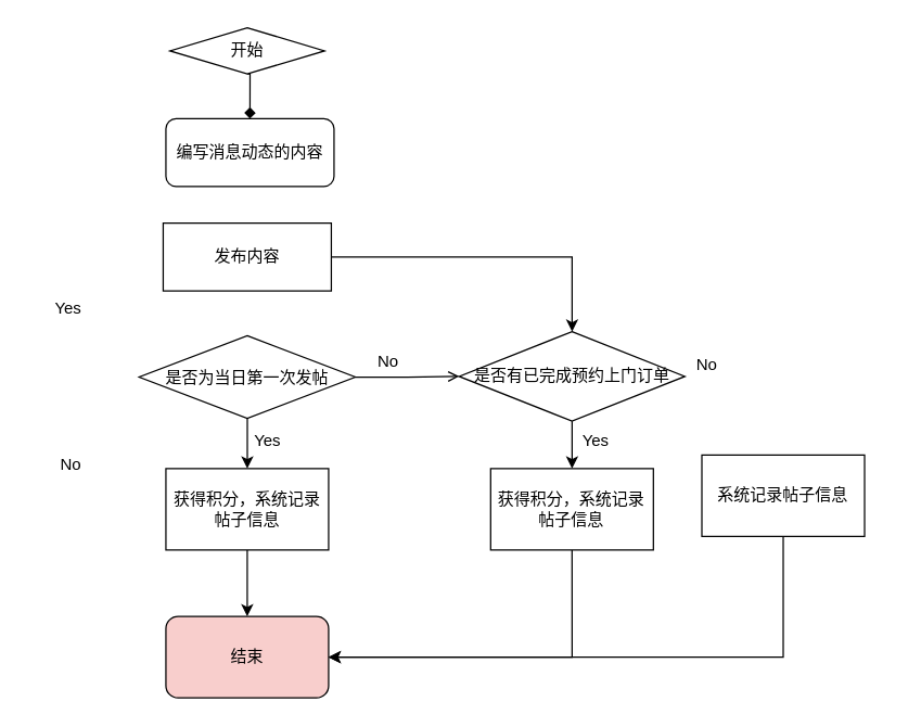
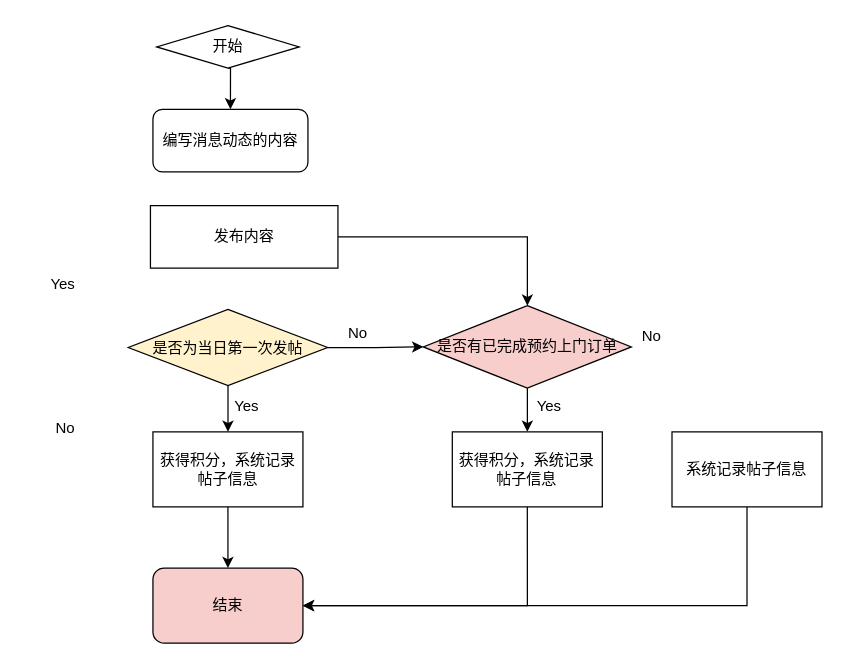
  <mxCell id="0" />
  <mxCell id="1" parent="0" />
- <mxCell id="2" style="edgeStyle=orthogonalEdgeStyle;rounded=0;orthogonalLoop=1;jettySize=auto;html=1;exitX=0.5;exitY=1;exitDx=0;exitDy=0;entryX=0.5;entryY=0;entryDx=0;entryDy=0;endArrow=diamond;" edge="1" parent="1" source="3" target="4"><mxGeometry relative="1" as="geometry" /></mxCell>
+ <mxCell id="2" style="edgeStyle=orthogonalEdgeStyle;rounded=0;orthogonalLoop=1;jettySize=auto;html=1;exitX=0.5;exitY=1;exitDx=0;exitDy=0;entryX=0.5;entryY=0;entryDx=0;entryDy=0;" edge="1" parent="1" source="3" target="4"><mxGeometry relative="1" as="geometry" /></mxCell>
  <mxCell id="3" value="开始" style="rhombus;whiteSpace=wrap;html=1;" vertex="1" parent="1"><mxGeometry x="124.75" y="20" width="114" height="34" as="geometry" /></mxCell>
  <mxCell id="4" value="编写消息动态的内容" style="whiteSpace=wrap;html=1;rounded=1;" vertex="1" parent="1"><mxGeometry x="121.75" y="87" width="124" height="50" as="geometry" /></mxCell>
  <mxCell id="5" value="" style="edgeStyle=orthogonalEdgeStyle;rounded=0;orthogonalLoop=1;jettySize=auto;html=1;" edge="1" parent="1" source="6" target="14"><mxGeometry relative="1" as="geometry" /></mxCell>
- <mxCell id="6" value="发布内容" style="rounded=0;whiteSpace=wrap;html=1;" vertex="1" parent="1"><mxGeometry x="119.75" y="164" width="124" height="50" as="geometry" /></mxCell>
+ <mxCell id="6" value="发布内容" style="rounded=0;whiteSpace=wrap;html=1;" vertex="1" parent="1"><mxGeometry x="119.75" y="164" width="150" height="50" as="geometry" /></mxCell>
  <mxCell id="7" value="" style="edgeStyle=orthogonalEdgeStyle;rounded=0;orthogonalLoop=1;jettySize=auto;html=1;" edge="1" parent="1" source="9" target="11"><mxGeometry relative="1" as="geometry" /></mxCell>
- <mxCell id="8" value="" style="edgeStyle=orthogonalEdgeStyle;rounded=0;orthogonalLoop=1;jettySize=auto;html=1;endArrow=open;" edge="1" parent="1" source="9" target="14"><mxGeometry relative="1" as="geometry" /></mxCell>
- <mxCell id="9" value="是否为当日第一次发帖" style="rhombus;whiteSpace=wrap;html=1;rounded=0;" vertex="1" parent="1"><mxGeometry x="102" y="247" width="159.5" height="61" as="geometry" /></mxCell>
+ <mxCell id="8" value="" style="edgeStyle=orthogonalEdgeStyle;rounded=0;orthogonalLoop=1;jettySize=auto;html=1;" edge="1" parent="1" source="9" target="14"><mxGeometry relative="1" as="geometry" /></mxCell>
+ <mxCell id="9" value="是否为当日第一次发帖" style="rhombus;whiteSpace=wrap;html=1;rounded=0;fillColor=#fff2cc;" vertex="1" parent="1"><mxGeometry x="102" y="247" width="159.5" height="61" as="geometry" /></mxCell>
  <mxCell id="10" style="edgeStyle=orthogonalEdgeStyle;rounded=0;orthogonalLoop=1;jettySize=auto;html=1;exitX=0.5;exitY=1;exitDx=0;exitDy=0;entryX=0.5;entryY=0;entryDx=0;entryDy=0;" edge="1" parent="1" source="11" target="12"><mxGeometry relative="1" as="geometry" /></mxCell>
  <mxCell id="11" value="获得积分，系统记录帖子信息" style="whiteSpace=wrap;html=1;rounded=0;" vertex="1" parent="1"><mxGeometry x="121.75" y="345" width="120" height="60" as="geometry" /></mxCell>
  <mxCell id="12" value="结束" style="rounded=1;whiteSpace=wrap;html=1;fillColor=#f8cecc;" vertex="1" parent="1"><mxGeometry x="121.75" y="454" width="120" height="60" as="geometry" /></mxCell>
  <mxCell id="13" value="" style="edgeStyle=orthogonalEdgeStyle;rounded=0;orthogonalLoop=1;jettySize=auto;html=1;" edge="1" parent="1" source="14" target="16"><mxGeometry relative="1" as="geometry" /></mxCell>
- <mxCell id="14" value="是否有已完成预约上门订单" style="rhombus;whiteSpace=wrap;html=1;rounded=0;" vertex="1" parent="1"><mxGeometry x="338" y="244" width="166.5" height="66" as="geometry" /></mxCell>
+ <mxCell id="14" value="是否有已完成预约上门订单" style="rhombus;whiteSpace=wrap;html=1;rounded=0;fillColor=#f8cecc;" vertex="1" parent="1"><mxGeometry x="338" y="244" width="166.5" height="66" as="geometry" /></mxCell>
  <mxCell id="15" style="edgeStyle=orthogonalEdgeStyle;rounded=0;orthogonalLoop=1;jettySize=auto;html=1;exitX=0.5;exitY=1;exitDx=0;exitDy=0;entryX=1;entryY=0.5;entryDx=0;entryDy=0;" edge="1" parent="1" source="16" target="12"><mxGeometry relative="1" as="geometry" /></mxCell>
  <mxCell id="16" value="获得积分，系统记录帖子信息" style="whiteSpace=wrap;html=1;rounded=0;" vertex="1" parent="1"><mxGeometry x="361.25" y="345" width="120" height="60" as="geometry" /></mxCell>
  <mxCell id="17" style="edgeStyle=orthogonalEdgeStyle;rounded=0;orthogonalLoop=1;jettySize=auto;html=1;exitX=0.5;exitY=1;exitDx=0;exitDy=0;entryX=1;entryY=0.5;entryDx=0;entryDy=0;" edge="1" parent="1" source="18" target="12"><mxGeometry relative="1" as="geometry" /></mxCell>
- <mxCell id="18" value="系统记录帖子信息" style="whiteSpace=wrap;html=1;rounded=0;" vertex="1" parent="1"><mxGeometry x="517" y="335" width="120" height="60" as="geometry" /></mxCell>
+ <mxCell id="18" value="系统记录帖子信息" style="whiteSpace=wrap;html=1;rounded=0;" vertex="1" parent="1"><mxGeometry x="537" y="345" width="120" height="60" as="geometry" /></mxCell>
  <mxCell id="19" value="Yes" style="text;html=1;strokeColor=none;fillColor=none;align=center;verticalAlign=middle;whiteSpace=wrap;rounded=0;" vertex="1" parent="1"><mxGeometry x="20" y="212" width="60" height="30" as="geometry" /></mxCell>
  <mxCell id="20" value="No" style="text;html=1;strokeColor=none;fillColor=none;align=center;verticalAlign=middle;whiteSpace=wrap;rounded=0;" vertex="1" parent="1"><mxGeometry x="22" y="327" width="60" height="30" as="geometry" /></mxCell>
  <mxCell id="21" value="Yes" style="text;html=1;strokeColor=none;fillColor=none;align=center;verticalAlign=middle;whiteSpace=wrap;rounded=0;" vertex="1" parent="1"><mxGeometry x="167" y="310" width="60" height="30" as="geometry" /></mxCell>
  <mxCell id="22" value="Yes" style="text;html=1;strokeColor=none;fillColor=none;align=center;verticalAlign=middle;whiteSpace=wrap;rounded=0;" vertex="1" parent="1"><mxGeometry x="409" y="310" width="60" height="30" as="geometry" /></mxCell>
  <mxCell id="23" value="No" style="text;html=1;strokeColor=none;fillColor=none;align=center;verticalAlign=middle;whiteSpace=wrap;rounded=0;" vertex="1" parent="1"><mxGeometry x="491" y="254" width="60" height="30" as="geometry" /></mxCell>
  <mxCell id="24" value="No" style="text;html=1;strokeColor=none;fillColor=none;align=center;verticalAlign=middle;whiteSpace=wrap;rounded=0;" vertex="1" parent="1"><mxGeometry x="256" y="251" width="60" height="30" as="geometry" /></mxCell>
